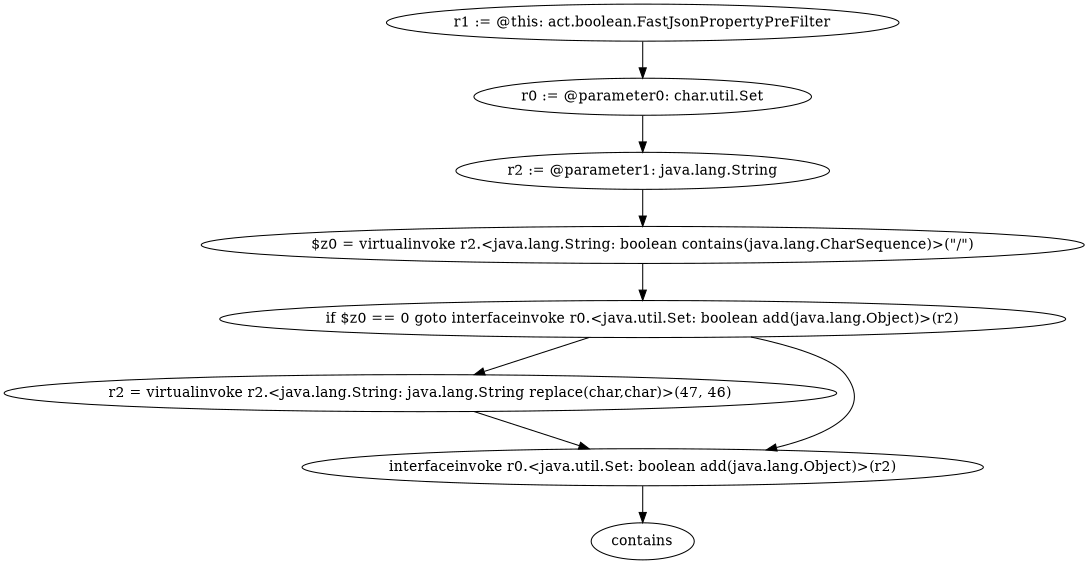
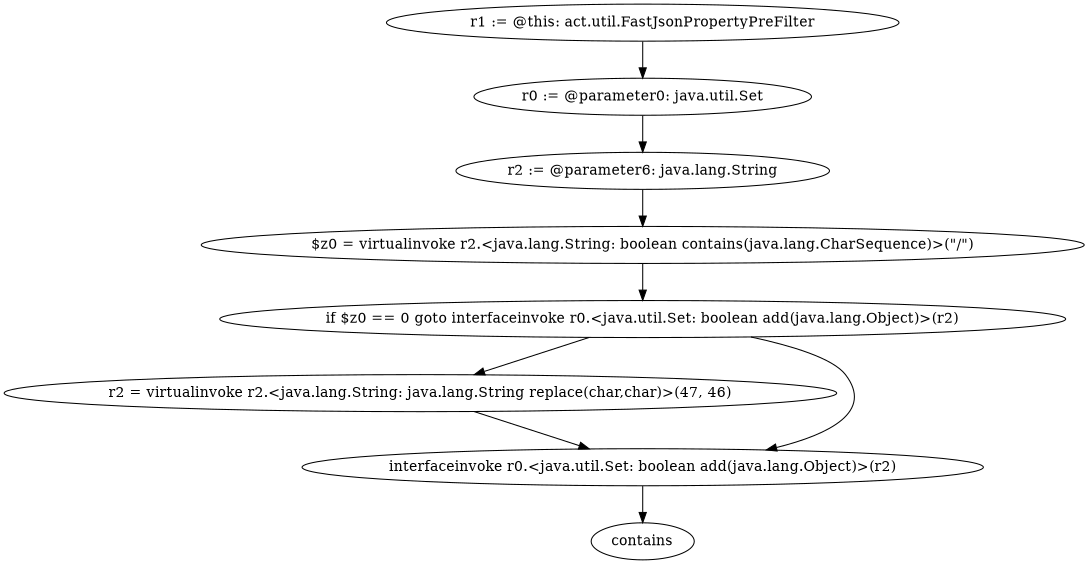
  digraph {
-   "r1 := @this: act.util.FastJsonPropertyPreFilter" [label="r1 := @this: act.boolean.FastJsonPropertyPreFilter"]
-   "r0 := @parameter0: java.util.Set" [label="r0 := @parameter0: char.util.Set"]
-   "r2 := @parameter1: java.lang.String"
+   "r1 := @this: act.util.FastJsonPropertyPreFilter"
+   "r0 := @parameter0: java.util.Set"
+   "r2 := @parameter1: java.lang.String" [label="r2 := @parameter6: java.lang.String"]
    "$z0 = virtualinvoke r2.<java.lang.String: boolean contains(java.lang.CharSequence)>(\"/\")"
    "if $z0 == 0 goto interfaceinvoke r0.<java.util.Set: boolean add(java.lang.Object)>(r2)"
    "r2 = virtualinvoke r2.<java.lang.String: java.lang.String replace(char,char)>(47, 46)"
    "interfaceinvoke r0.<java.util.Set: boolean add(java.lang.Object)>(r2)"
    n8 [label=contains]
    "r1 := @this: act.util.FastJsonPropertyPreFilter" -> "r0 := @parameter0: java.util.Set"
    "r0 := @parameter0: java.util.Set" -> "r2 := @parameter1: java.lang.String"
    "r2 := @parameter1: java.lang.String" -> "$z0 = virtualinvoke r2.<java.lang.String: boolean contains(java.lang.CharSequence)>(\"/\")"
    "$z0 = virtualinvoke r2.<java.lang.String: boolean contains(java.lang.CharSequence)>(\"/\")" -> "if $z0 == 0 goto interfaceinvoke r0.<java.util.Set: boolean add(java.lang.Object)>(r2)"
    "if $z0 == 0 goto interfaceinvoke r0.<java.util.Set: boolean add(java.lang.Object)>(r2)" -> "r2 = virtualinvoke r2.<java.lang.String: java.lang.String replace(char,char)>(47, 46)"
    "if $z0 == 0 goto interfaceinvoke r0.<java.util.Set: boolean add(java.lang.Object)>(r2)" -> "interfaceinvoke r0.<java.util.Set: boolean add(java.lang.Object)>(r2)"
    "r2 = virtualinvoke r2.<java.lang.String: java.lang.String replace(char,char)>(47, 46)" -> "interfaceinvoke r0.<java.util.Set: boolean add(java.lang.Object)>(r2)"
    "interfaceinvoke r0.<java.util.Set: boolean add(java.lang.Object)>(r2)" -> n8
  }
